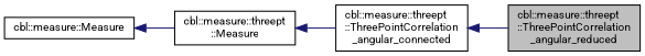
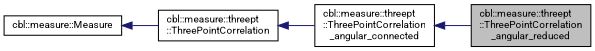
  digraph {
    rankdir=LR
    fontname=Roboto
    node [color=black fillcolor=white fontname=Roboto fontsize=10 shape=record style=filled]
    edge [color=midnightblue dir=back fontname=Roboto fontsize=10 labelfontname=Helvetica labelfontsize=10 style=solid]
    n1 [fillcolor=grey75 fontcolor=black height=0.2 label="cbl::measure::threept\l::ThreePointCorrelation\l_angular_reduced" width=0.4]
    n2 [height=0.2 label="cbl::measure::threept\l::ThreePointCorrelation\l_angular_connected" width=0.4]
-   n3 [height=0.2 label="cbl::measure::threept\l::Measure" width=0.4]
+   n3 [height=0.2 label="cbl::measure::threept\l::ThreePointCorrelation" width=0.4]
    n4 [height=0.2 label="cbl::measure::Measure" width=0.4]
    n2 -> n1
    n3 -> n2
    n4 -> n3
  }
